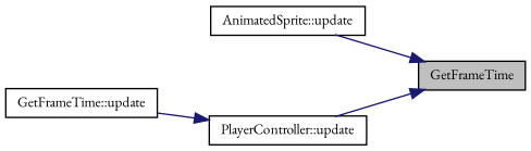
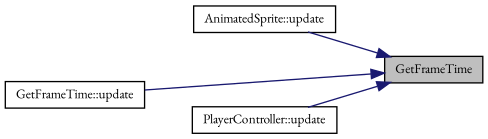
  digraph {
    fontname="EB Garamond"
    rankdir=RL
    node [color=black fillcolor=white fontname="EB Garamond" fontsize=10 shape=record style=filled]
    edge [color=midnightblue dir=back fontname="EB Garamond" fontsize=10 labelfontname=Helvetica labelfontsize=10 style=solid]
    n1 [fillcolor=grey75 fontcolor=black height=0.2 label=GetFrameTime width=0.4]
    n2 [height=0.2 label="AnimatedSprite::update" width=0.4]
    n3 [height=0.2 label="GetFrameTime::update" width=0.4]
    n4 [height=0.2 label="PlayerController::update" width=0.4]
    n1 -> n2
-   n4 -> n3
+   n1 -> n3
    n1 -> n4
  }
